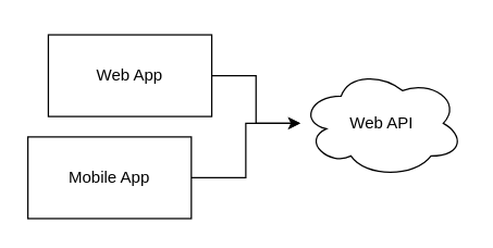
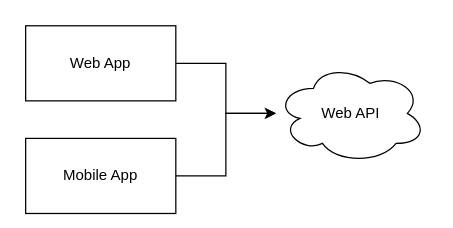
  <mxCell id="0" />
  <mxCell id="1" parent="0" />
  <mxCell id="2" value="Web API" style="ellipse;shape=cloud;whiteSpace=wrap;html=1;" vertex="1" parent="1"><mxGeometry x="220" y="50" width="120" height="80" as="geometry" /></mxCell>
  <mxCell id="3" style="edgeStyle=orthogonalEdgeStyle;rounded=0;orthogonalLoop=1;jettySize=auto;html=1;endArrow=open;" edge="1" parent="1" source="4" target="2"><mxGeometry relative="1" as="geometry" /></mxCell>
- <mxCell id="4" value="Web App" style="rounded=0;whiteSpace=wrap;html=1;" vertex="1" parent="1"><mxGeometry x="35" y="25" width="120" height="60" as="geometry" /></mxCell>
+ <mxCell id="4" value="Web App" style="rounded=0;whiteSpace=wrap;html=1;" vertex="1" parent="1"><mxGeometry x="20" y="20" width="120" height="60" as="geometry" /></mxCell>
  <mxCell id="5" style="edgeStyle=orthogonalEdgeStyle;rounded=0;orthogonalLoop=1;jettySize=auto;html=1;" edge="1" parent="1" source="6" target="2"><mxGeometry relative="1" as="geometry" /></mxCell>
- <mxCell id="6" value="Mobile App" style="rounded=0;whiteSpace=wrap;html=1;" vertex="1" parent="1"><mxGeometry x="20" y="100" width="120" height="60" as="geometry" /></mxCell>
+ <mxCell id="6" value="Mobile App" style="rounded=0;whiteSpace=wrap;html=1;" vertex="1" parent="1"><mxGeometry x="20" y="110" width="120" height="60" as="geometry" /></mxCell>
